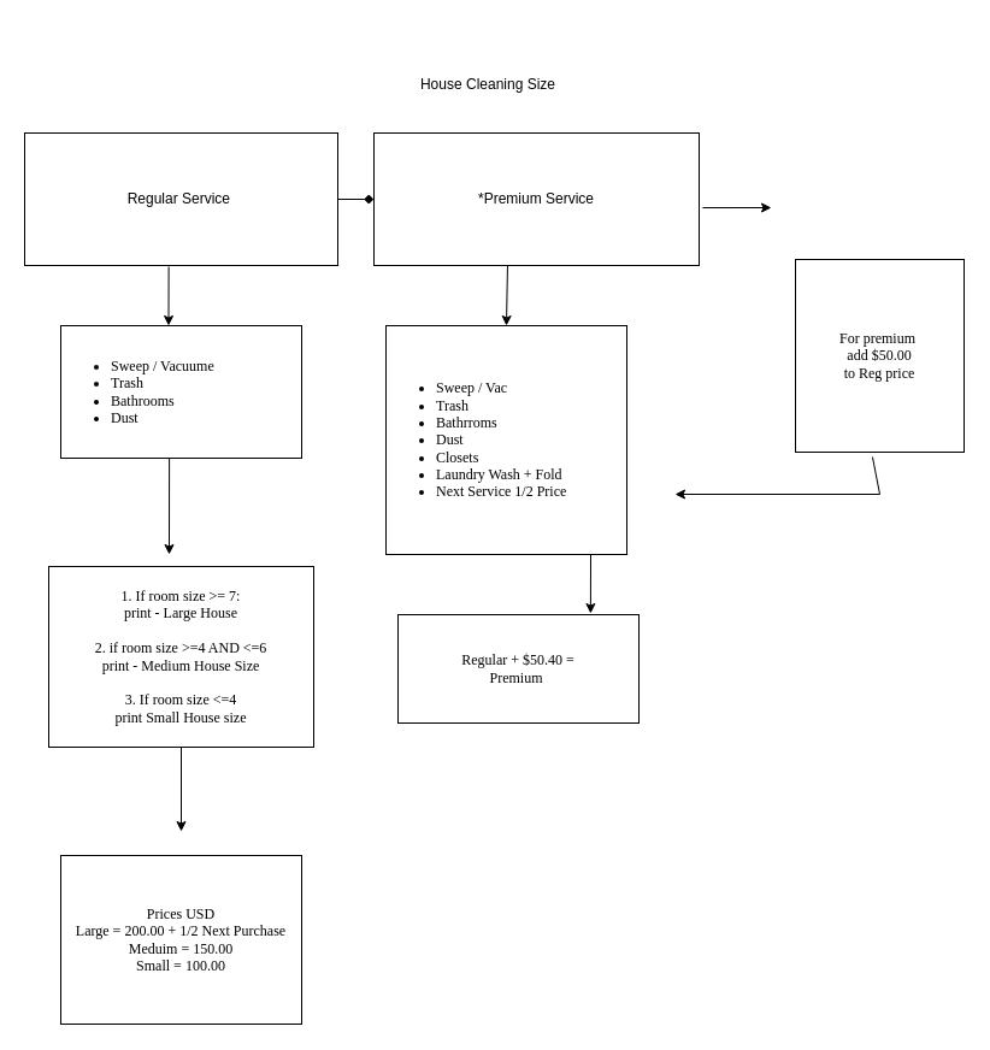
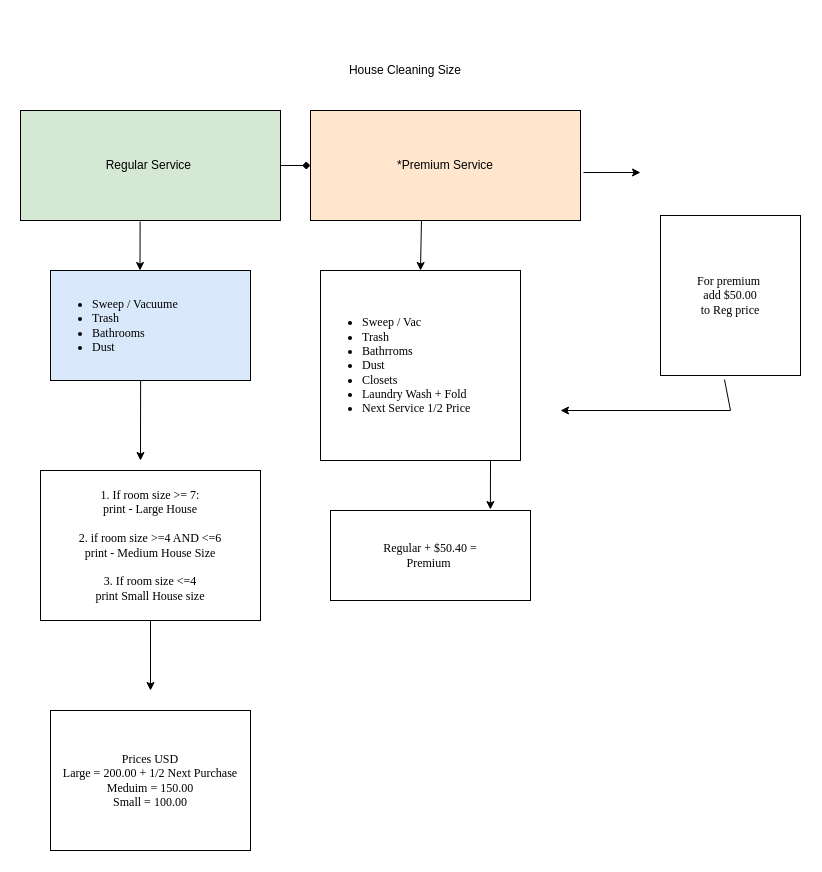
  <mxCell id="0" />
  <mxCell id="1" parent="0" />
  <mxCell id="2" value="House Cleaning Size" style="text;html=1;strokeColor=none;fillColor=none;align=center;verticalAlign=middle;whiteSpace=wrap;rounded=0;" vertex="1" parent="1"><mxGeometry x="275" y="20" width="260" height="100" as="geometry" /></mxCell>
- <mxCell id="3" value="Regular Service&amp;nbsp;" style="rounded=0;whiteSpace=wrap;html=1;" vertex="1" parent="1"><mxGeometry x="20" y="110" width="260" height="110" as="geometry" /></mxCell>
- <mxCell id="4" value="*Premium Service" style="rounded=0;whiteSpace=wrap;html=1;" vertex="1" parent="1"><mxGeometry x="310" y="110" width="270" height="110" as="geometry" /></mxCell>
- <mxCell id="5" value="&lt;ul&gt;&lt;li&gt;Sweep / Vacuume&lt;/li&gt;&lt;li&gt;Trash&lt;/li&gt;&lt;li&gt;Bathrooms&lt;/li&gt;&lt;li&gt;Dust&lt;/li&gt;&lt;/ul&gt;" style="rounded=0;whiteSpace=wrap;html=1;fontFamily=Times New Roman;align=left;" vertex="1" parent="1"><mxGeometry x="50" y="270" width="200" height="110" as="geometry" /></mxCell>
+ <mxCell id="3" value="Regular Service&amp;nbsp;" style="rounded=0;whiteSpace=wrap;html=1;fillColor=#d5e8d4;" vertex="1" parent="1"><mxGeometry x="20" y="110" width="260" height="110" as="geometry" /></mxCell>
+ <mxCell id="4" value="*Premium Service" style="rounded=0;whiteSpace=wrap;html=1;fillColor=#ffe6cc;" vertex="1" parent="1"><mxGeometry x="310" y="110" width="270" height="110" as="geometry" /></mxCell>
+ <mxCell id="5" value="&lt;ul&gt;&lt;li&gt;Sweep / Vacuume&lt;/li&gt;&lt;li&gt;Trash&lt;/li&gt;&lt;li&gt;Bathrooms&lt;/li&gt;&lt;li&gt;Dust&lt;/li&gt;&lt;/ul&gt;" style="rounded=0;whiteSpace=wrap;html=1;fontFamily=Times New Roman;align=left;fillColor=#dae8fc;" vertex="1" parent="1"><mxGeometry x="50" y="270" width="200" height="110" as="geometry" /></mxCell>
  <mxCell id="6" value="&lt;ul&gt;&lt;li&gt;Sweep / Vac&lt;/li&gt;&lt;li&gt;Trash&lt;/li&gt;&lt;li&gt;Bathrroms&lt;/li&gt;&lt;li&gt;Dust&lt;/li&gt;&lt;li&gt;Closets&lt;/li&gt;&lt;li&gt;Laundry Wash + Fold&lt;/li&gt;&lt;li&gt;Next Service 1/2 Price&amp;nbsp;&lt;/li&gt;&lt;/ul&gt;" style="rounded=0;whiteSpace=wrap;html=1;fontFamily=Times New Roman;align=left;" vertex="1" parent="1"><mxGeometry x="320" y="270" width="200" height="190" as="geometry" /></mxCell>
  <mxCell id="7" value="" style="endArrow=classic;html=1;rounded=0;fontFamily=Times New Roman;exitX=0.411;exitY=1;exitDx=0;exitDy=0;exitPerimeter=0;" edge="1" parent="1" source="4"><mxGeometry width="50" height="50" relative="1" as="geometry"><mxPoint x="420" y="240" as="sourcePoint" /><mxPoint x="420" y="270" as="targetPoint" /></mxGeometry></mxCell>
  <mxCell id="8" value="" style="endArrow=classic;html=1;rounded=0;fontFamily=Times New Roman;exitX=0.429;exitY=1.009;exitDx=0;exitDy=0;exitPerimeter=0;" edge="1" parent="1"><mxGeometry width="50" height="50" relative="1" as="geometry"><mxPoint x="139.62" y="220.99" as="sourcePoint" /><mxPoint x="139.5" y="270" as="targetPoint" /></mxGeometry></mxCell>
  <mxCell id="9" value="" style="endArrow=classic;html=1;rounded=0;fontFamily=Times New Roman;exitX=0.429;exitY=1.009;exitDx=0;exitDy=0;exitPerimeter=0;" edge="1" parent="1"><mxGeometry width="50" height="50" relative="1" as="geometry"><mxPoint x="140.12" y="380" as="sourcePoint" /><mxPoint x="140" y="460" as="targetPoint" /></mxGeometry></mxCell>
  <mxCell id="10" value="1. If room size &amp;gt;= 7:&lt;br&gt;print - Large House&lt;br&gt;&lt;br&gt;2. if room size &amp;gt;=4 AND &amp;lt;=6&lt;br&gt;print - Medium House Size&lt;br&gt;&lt;br&gt;3. If room size &amp;lt;=4&lt;br&gt;print Small House size" style="rounded=0;whiteSpace=wrap;html=1;fontFamily=Times New Roman;" vertex="1" parent="1"><mxGeometry x="40" y="470" width="220" height="150" as="geometry" /></mxCell>
  <mxCell id="11" value="" style="endArrow=classic;html=1;rounded=0;fontFamily=Times New Roman;exitX=0.5;exitY=1;exitDx=0;exitDy=0;" edge="1" parent="1" source="10"><mxGeometry width="50" height="50" relative="1" as="geometry"><mxPoint x="140" y="710" as="sourcePoint" /><mxPoint x="150" y="690" as="targetPoint" /></mxGeometry></mxCell>
  <mxCell id="12" value="Prices USD&lt;br&gt;Large = 200.00 + 1/2 Next Purchase&lt;br&gt;Meduim = 150.00&lt;br&gt;Small = 100.00" style="rounded=0;whiteSpace=wrap;html=1;fontFamily=Times New Roman;" vertex="1" parent="1"><mxGeometry x="50" y="710" width="200" height="140" as="geometry" /></mxCell>
  <mxCell id="13" value="" style="endArrow=classic;html=1;rounded=0;fontFamily=Times New Roman;exitX=1.011;exitY=0.564;exitDx=0;exitDy=0;exitPerimeter=0;" edge="1" parent="1" source="4"><mxGeometry width="50" height="50" relative="1" as="geometry"><mxPoint x="730" y="160" as="sourcePoint" /><mxPoint x="640" y="172" as="targetPoint" /></mxGeometry></mxCell>
  <mxCell id="14" value="For premium&amp;nbsp;&lt;br&gt;add $50.00&lt;br&gt;to Reg price" style="rounded=0;whiteSpace=wrap;html=1;fontFamily=Times New Roman;" vertex="1" parent="1"><mxGeometry x="660" y="215" width="140" height="160" as="geometry" /></mxCell>
  <mxCell id="15" value="" style="endArrow=classic;html=1;rounded=0;fontFamily=Times New Roman;exitX=0.457;exitY=1.025;exitDx=0;exitDy=0;exitPerimeter=0;" edge="1" parent="1" source="14"><mxGeometry width="50" height="50" relative="1" as="geometry"><mxPoint x="730" y="290" as="sourcePoint" /><mxPoint x="560" y="410" as="targetPoint" /><Array as="points"><mxPoint x="730" y="410" /></Array></mxGeometry></mxCell>
  <mxCell id="16" value="" style="endArrow=classic;html=1;rounded=0;fontFamily=Times New Roman;exitX=0.429;exitY=1.009;exitDx=0;exitDy=0;exitPerimeter=0;" edge="1" parent="1"><mxGeometry width="50" height="50" relative="1" as="geometry"><mxPoint x="490" y="460" as="sourcePoint" /><mxPoint x="489.88" y="509.01" as="targetPoint" /></mxGeometry></mxCell>
  <mxCell id="17" value="Regular + $50.40 =&lt;br&gt;Premium&amp;nbsp;" style="rounded=0;whiteSpace=wrap;html=1;fontFamily=Times New Roman;" vertex="1" parent="1"><mxGeometry x="330" y="510" width="200" height="90" as="geometry" /></mxCell>
  <mxCell id="18" value="" style="endArrow=diamond;html=1;rounded=0;fontFamily=Times New Roman;exitX=1;exitY=0.5;exitDx=0;exitDy=0;entryX=0;entryY=0.5;entryDx=0;entryDy=0;" edge="1" parent="1" source="3" target="4"><mxGeometry width="50" height="50" relative="1" as="geometry"><mxPoint x="280" y="250" as="sourcePoint" /><mxPoint x="300" y="240" as="targetPoint" /></mxGeometry></mxCell>
